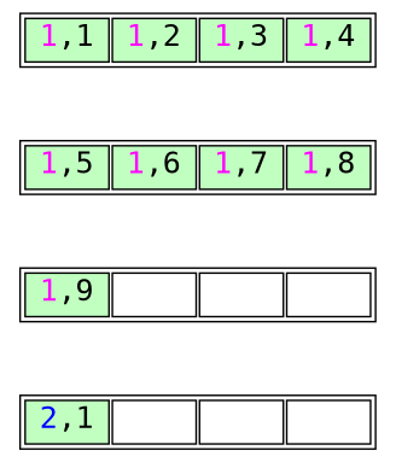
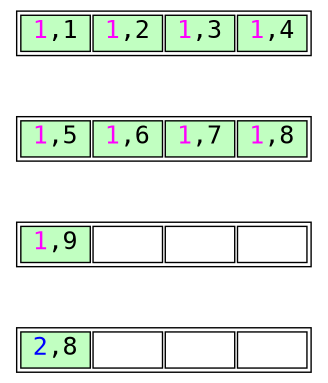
  digraph {
    fontname=monospace
    node [fontname=monospace fontsize=18 shape=none]
    edge [style=invis]
    n1 [height=.1 label=<<table width="200">                     <tr>                         <td bgcolor='darkseagreen1' port="t2" width="50"><font color="magenta">1</font>,1</td>                         <td bgcolor='darkseagreen1' port="t3" width="50"><font color="magenta">1</font>,2</td>                         <td bgcolor='darkseagreen1' port="t4" width="50"><font color="magenta">1</font>,3</td>                         <td bgcolor='darkseagreen1' port="t4" width="50"><font color="magenta">1</font>,4</td>                     </tr>                 </table>                >]
    n2 [height=.1 label=<<table width="200">                     <tr>                         <td bgcolor='darkseagreen1' port="t4" width="50"><font color="magenta">1</font>,5</td>                         <td bgcolor='darkseagreen1' port="t4" width="50"><font color="magenta">1</font>,6</td>                         <td bgcolor='darkseagreen1' port="t4" width="50"><font color="magenta">1</font>,7</td>                         <td bgcolor='darkseagreen1' port="t4" width="50"><font color="magenta">1</font>,8</td>                     </tr>                 </table>                >]
    n3 [height=.1 label=<<table width="200">                     <tr>                         <td bgcolor='darkseagreen1' port="t4" width="50"><font color="magenta">1</font>,9</td>                         <td bgcolor='white' port="t3" width="50"></td>                         <td bgcolor='white' port="t3" width="50"></td>                         <td bgcolor='white' port="t3" width="50"></td>                     </tr>                 </table>                >]
-   n4 [height=.1 label=<<table width="200">                     <tr>                         <td bgcolor='darkseagreen1' port="t4" width="50"><font color="blue">2</font>,1</td>                         <td bgcolor='white' port="t3" width="50"></td>                         <td bgcolor='white' port="t3" width="50"></td>                         <td bgcolor='white' port="t3" width="50"></td>                     </tr>                 </table>                >]
+   n4 [height=.1 label=<<table width="200">                     <tr>                         <td bgcolor='darkseagreen1' port="t4" width="50"><font color="blue">2</font>,8</td>                         <td bgcolor='white' port="t3" width="50"></td>                         <td bgcolor='white' port="t3" width="50"></td>                         <td bgcolor='white' port="t3" width="50"></td>                     </tr>                 </table>                >]
    n1 -> n2
    n2 -> n3
    n3 -> n4
  }
